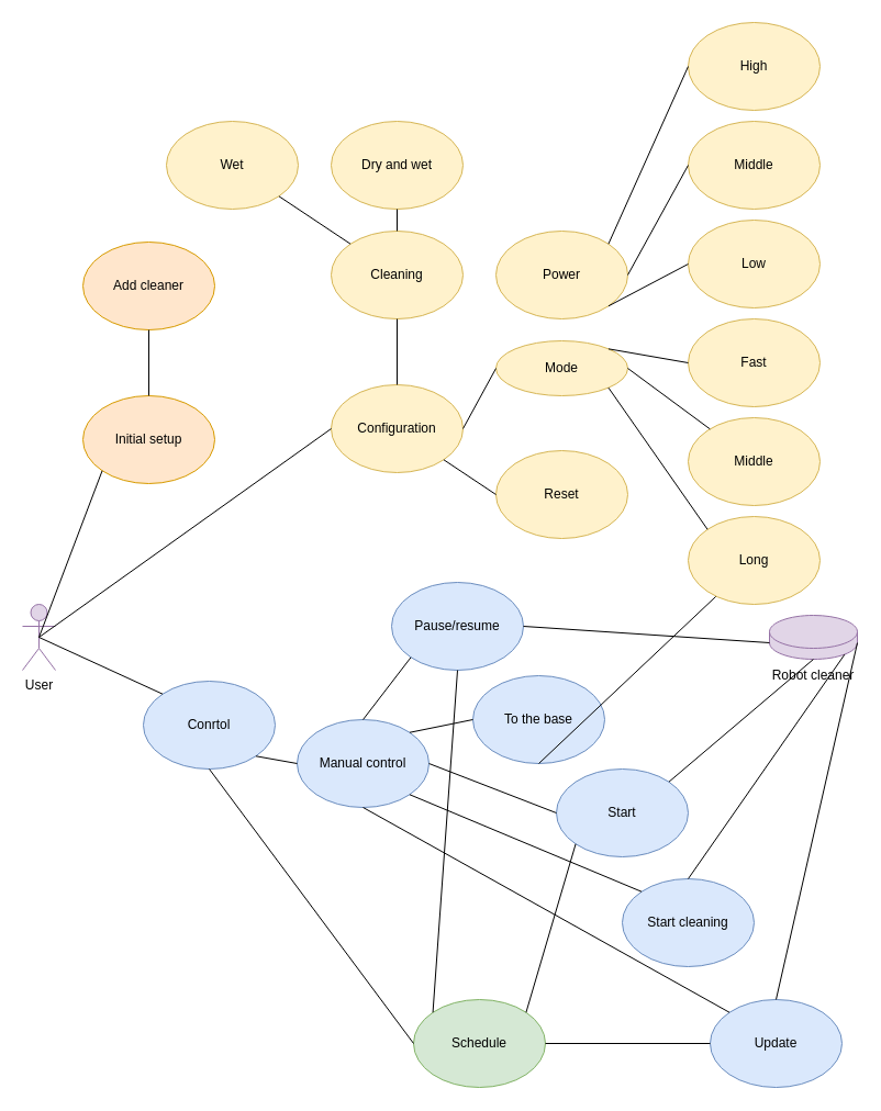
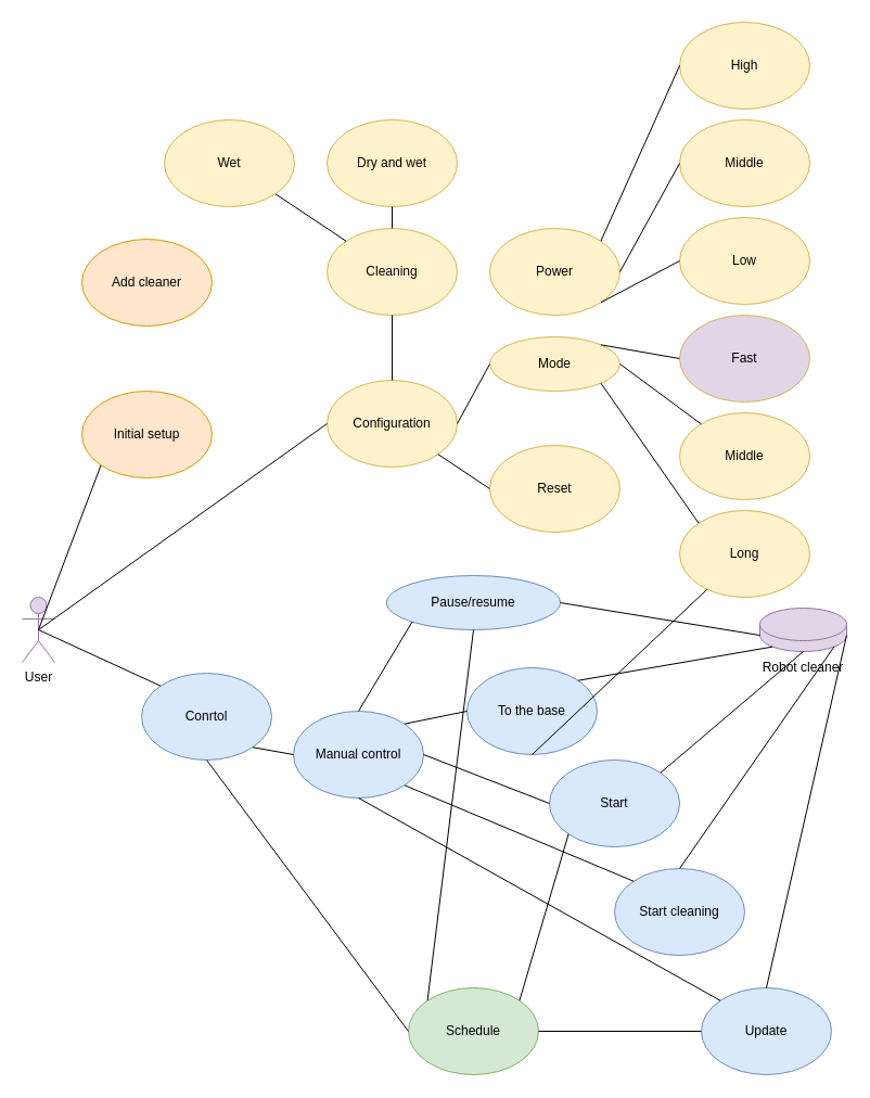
  <mxCell id="0" />
  <mxCell id="1" parent="0" />
  <mxCell id="2" value="User" style="shape=umlActor;verticalLabelPosition=bottom;verticalAlign=top;html=1;outlineConnect=0;fillColor=#e1d5e7;strokeColor=#9673a6;" parent="1" vertex="1"><mxGeometry x="20" y="550" width="30" height="60" as="geometry" /></mxCell>
  <mxCell id="3" value="&lt;br&gt;&lt;br&gt;&lt;br&gt;Robot cleaner" style="shape=cylinder3;whiteSpace=wrap;html=1;boundedLbl=1;backgroundOutline=1;size=15;fillColor=#e1d5e7;strokeColor=#9673a6;" parent="1" vertex="1"><mxGeometry x="700" y="560" width="80" height="40" as="geometry" /></mxCell>
  <mxCell id="4" value="Conrtol" style="ellipse;whiteSpace=wrap;html=1;fillColor=#dae8fc;strokeColor=#6c8ebf;" parent="1" vertex="1"><mxGeometry x="130" y="620" width="120" height="80" as="geometry" /></mxCell>
  <mxCell id="5" value="Schedule" style="ellipse;whiteSpace=wrap;html=1;fillColor=#d5e8d4;strokeColor=#82b366;" parent="1" vertex="1"><mxGeometry x="376" y="910" width="120" height="80" as="geometry" /></mxCell>
  <mxCell id="6" value="Cleaning" style="ellipse;whiteSpace=wrap;html=1;fillColor=#fff2cc;strokeColor=#d6b656;" parent="1" vertex="1"><mxGeometry x="301" y="210" width="120" height="80" as="geometry" /></mxCell>
  <mxCell id="7" value="Wet" style="ellipse;whiteSpace=wrap;html=1;fillColor=#fff2cc;strokeColor=#d6b656;" parent="1" vertex="1"><mxGeometry x="151" y="110" width="120" height="80" as="geometry" /></mxCell>
  <mxCell id="8" value="Manual control" style="ellipse;whiteSpace=wrap;html=1;fillColor=#dae8fc;strokeColor=#6c8ebf;" parent="1" vertex="1"><mxGeometry x="270" y="655" width="120" height="80" as="geometry" /></mxCell>
  <mxCell id="9" value="Initial setup" style="ellipse;whiteSpace=wrap;html=1;fillColor=#ffe6cc;strokeColor=#d79b00;" parent="1" vertex="1"><mxGeometry x="75" y="360" width="120" height="80" as="geometry" /></mxCell>
  <mxCell id="10" value="Update" style="ellipse;whiteSpace=wrap;html=1;fillColor=#dae8fc;strokeColor=#6c8ebf;" parent="1" vertex="1"><mxGeometry x="646" y="910" width="120" height="80" as="geometry" /></mxCell>
  <mxCell id="11" value="To the base" style="ellipse;whiteSpace=wrap;html=1;fillColor=#dae8fc;strokeColor=#6c8ebf;" parent="1" vertex="1"><mxGeometry x="430" y="615" width="120" height="80" as="geometry" /></mxCell>
  <mxCell id="12" value="Start cleaning" style="ellipse;whiteSpace=wrap;html=1;fillColor=#dae8fc;strokeColor=#6c8ebf;" parent="1" vertex="1"><mxGeometry x="566" y="800" width="120" height="80" as="geometry" /></mxCell>
  <mxCell id="13" value="Power" style="ellipse;whiteSpace=wrap;html=1;fillColor=#fff2cc;strokeColor=#d6b656;" parent="1" vertex="1"><mxGeometry x="451" y="210" width="120" height="80" as="geometry" /></mxCell>
  <mxCell id="14" value="Mode" style="ellipse;whiteSpace=wrap;html=1;fillColor=#fff2cc;strokeColor=#d6b656;" parent="1" vertex="1"><mxGeometry x="451" y="310" width="120" height="50" as="geometry" /></mxCell>
  <mxCell id="15" value="Configuration" style="ellipse;whiteSpace=wrap;html=1;fillColor=#fff2cc;strokeColor=#d6b656;" parent="1" vertex="1"><mxGeometry x="301" y="350" width="120" height="80" as="geometry" /></mxCell>
- <mxCell id="16" value="Pause/resume" style="ellipse;whiteSpace=wrap;html=1;fillColor=#dae8fc;strokeColor=#6c8ebf;" parent="1" vertex="1"><mxGeometry x="356" y="530" width="120" height="80" as="geometry" /></mxCell>
+ <mxCell id="16" value="Pause/resume" style="ellipse;whiteSpace=wrap;html=1;fillColor=#dae8fc;strokeColor=#6c8ebf;" parent="1" vertex="1"><mxGeometry x="356" y="530" width="160" height="50" as="geometry" /></mxCell>
  <mxCell id="17" value="Start" style="ellipse;whiteSpace=wrap;html=1;fillColor=#dae8fc;strokeColor=#6c8ebf;" parent="1" vertex="1"><mxGeometry x="506" y="700" width="120" height="80" as="geometry" /></mxCell>
  <mxCell id="18" value="Dry and wet" style="ellipse;whiteSpace=wrap;html=1;fillColor=#fff2cc;strokeColor=#d6b656;" parent="1" vertex="1"><mxGeometry x="301" y="110" width="120" height="80" as="geometry" /></mxCell>
  <mxCell id="19" value="" style="endArrow=none;html=1;rounded=0;entryX=0;entryY=0;entryDx=0;entryDy=0;exitX=0.5;exitY=0.5;exitDx=0;exitDy=0;exitPerimeter=0;" parent="1" source="2" target="4" edge="1"><mxGeometry width="50" height="50" relative="1" as="geometry"><mxPoint x="460" y="650" as="sourcePoint" /><mxPoint x="510" y="600" as="targetPoint" /></mxGeometry></mxCell>
  <mxCell id="20" value="" style="endArrow=none;html=1;rounded=0;exitX=0.5;exitY=0.5;exitDx=0;exitDy=0;exitPerimeter=0;entryX=0;entryY=0.5;entryDx=0;entryDy=0;" parent="1" source="2" target="15" edge="1"><mxGeometry width="50" height="50" relative="1" as="geometry"><mxPoint x="460" y="650" as="sourcePoint" /><mxPoint x="510" y="600" as="targetPoint" /></mxGeometry></mxCell>
  <mxCell id="21" value="" style="endArrow=none;html=1;rounded=0;exitX=0.5;exitY=0.5;exitDx=0;exitDy=0;exitPerimeter=0;entryX=0;entryY=1;entryDx=0;entryDy=0;" parent="1" source="2" target="9" edge="1"><mxGeometry width="50" height="50" relative="1" as="geometry"><mxPoint x="460" y="650" as="sourcePoint" /><mxPoint x="510" y="600" as="targetPoint" /></mxGeometry></mxCell>
  <mxCell id="22" value="" style="endArrow=none;html=1;rounded=0;exitX=1;exitY=0.5;exitDx=0;exitDy=0;entryX=0;entryY=0.5;entryDx=0;entryDy=0;" parent="1" source="15" target="14" edge="1"><mxGeometry width="50" height="50" relative="1" as="geometry"><mxPoint x="481" y="540" as="sourcePoint" /><mxPoint x="531" y="490" as="targetPoint" /></mxGeometry></mxCell>
  <mxCell id="23" value="" style="endArrow=none;html=1;rounded=0;exitX=0.5;exitY=0;exitDx=0;exitDy=0;entryX=0.5;entryY=1;entryDx=0;entryDy=0;" parent="1" source="15" target="6" edge="1"><mxGeometry width="50" height="50" relative="1" as="geometry"><mxPoint x="413" y="372" as="sourcePoint" /><mxPoint x="461" y="340" as="targetPoint" /></mxGeometry></mxCell>
  <mxCell id="24" value="" style="endArrow=none;html=1;rounded=0;exitX=1;exitY=1;exitDx=0;exitDy=0;entryX=0;entryY=0;entryDx=0;entryDy=0;" parent="1" source="7" target="6" edge="1"><mxGeometry width="50" height="50" relative="1" as="geometry"><mxPoint x="423" y="382" as="sourcePoint" /><mxPoint x="471" y="350" as="targetPoint" /></mxGeometry></mxCell>
  <mxCell id="25" value="" style="endArrow=none;html=1;rounded=0;exitX=0.5;exitY=1;exitDx=0;exitDy=0;entryX=0.5;entryY=0;entryDx=0;entryDy=0;" parent="1" source="18" target="6" edge="1"><mxGeometry width="50" height="50" relative="1" as="geometry"><mxPoint x="433" y="392" as="sourcePoint" /><mxPoint x="481" y="360" as="targetPoint" /></mxGeometry></mxCell>
  <mxCell id="26" value="" style="endArrow=none;html=1;rounded=0;exitX=0.5;exitY=1;exitDx=0;exitDy=0;entryX=0;entryY=0.5;entryDx=0;entryDy=0;" parent="1" source="4" target="5" edge="1"><mxGeometry width="50" height="50" relative="1" as="geometry"><mxPoint x="432" y="522" as="sourcePoint" /><mxPoint x="480" y="490" as="targetPoint" /></mxGeometry></mxCell>
  <mxCell id="27" value="" style="endArrow=none;html=1;rounded=0;exitX=1;exitY=1;exitDx=0;exitDy=0;entryX=0;entryY=0.5;entryDx=0;entryDy=0;" parent="1" source="4" target="8" edge="1"><mxGeometry width="50" height="50" relative="1" as="geometry"><mxPoint x="442" y="532" as="sourcePoint" /><mxPoint x="490" y="500" as="targetPoint" /></mxGeometry></mxCell>
  <mxCell id="28" value="" style="endArrow=none;html=1;rounded=0;exitX=0.5;exitY=1;exitDx=0;exitDy=0;entryX=0;entryY=0;entryDx=0;entryDy=0;" parent="1" source="8" target="10" edge="1"><mxGeometry width="50" height="50" relative="1" as="geometry"><mxPoint x="260" y="670" as="sourcePoint" /><mxPoint x="290" y="670" as="targetPoint" /></mxGeometry></mxCell>
  <mxCell id="29" value="" style="endArrow=none;html=1;rounded=0;exitX=1;exitY=0;exitDx=0;exitDy=0;entryX=0;entryY=0.5;entryDx=0;entryDy=0;" parent="1" source="8" target="11" edge="1"><mxGeometry width="50" height="50" relative="1" as="geometry"><mxPoint x="392" y="742" as="sourcePoint" /><mxPoint x="440" y="670" as="targetPoint" /></mxGeometry></mxCell>
  <mxCell id="30" value="" style="endArrow=none;html=1;rounded=0;exitX=0.5;exitY=0;exitDx=0;exitDy=0;entryX=0;entryY=1;entryDx=0;entryDy=0;" parent="1" source="8" target="16" edge="1"><mxGeometry width="50" height="50" relative="1" as="geometry"><mxPoint x="402" y="752" as="sourcePoint" /><mxPoint x="450" y="680" as="targetPoint" /></mxGeometry></mxCell>
  <mxCell id="31" value="" style="endArrow=none;html=1;rounded=0;exitX=1;exitY=0.5;exitDx=0;exitDy=0;entryX=0;entryY=0.5;entryDx=0;entryDy=0;" parent="1" source="8" target="17" edge="1"><mxGeometry width="50" height="50" relative="1" as="geometry"><mxPoint x="412" y="762" as="sourcePoint" /><mxPoint x="460" y="690" as="targetPoint" /></mxGeometry></mxCell>
  <mxCell id="32" value="" style="endArrow=none;html=1;rounded=0;exitX=1;exitY=1;exitDx=0;exitDy=0;entryX=0;entryY=0;entryDx=0;entryDy=0;" parent="1" source="8" target="12" edge="1"><mxGeometry width="50" height="50" relative="1" as="geometry"><mxPoint x="422" y="772" as="sourcePoint" /><mxPoint x="470" y="700" as="targetPoint" /></mxGeometry></mxCell>
+ <mxCell id="33" value="" style="endArrow=none;html=1;rounded=0;exitX=1;exitY=0;exitDx=0;exitDy=0;entryX=0.145;entryY=1;entryDx=0;entryDy=-4.35;entryPerimeter=0;" parent="1" source="11" target="3" edge="1"><mxGeometry width="50" height="50" relative="1" as="geometry"><mxPoint x="392" y="742" as="sourcePoint" /><mxPoint x="440" y="670" as="targetPoint" /></mxGeometry></mxCell>
  <mxCell id="34" value="" style="endArrow=none;html=1;rounded=0;exitX=1;exitY=0.5;exitDx=0;exitDy=0;entryX=0;entryY=1;entryDx=0;entryDy=-15;entryPerimeter=0;" parent="1" source="16" target="3" edge="1"><mxGeometry width="50" height="50" relative="1" as="geometry"><mxPoint x="542" y="742" as="sourcePoint" /><mxPoint x="722" y="606" as="targetPoint" /></mxGeometry></mxCell>
  <mxCell id="35" value="" style="endArrow=none;html=1;rounded=0;exitX=0.5;exitY=0;exitDx=0;exitDy=0;entryX=0.855;entryY=1;entryDx=0;entryDy=-4.35;entryPerimeter=0;" parent="1" source="12" target="3" edge="1"><mxGeometry width="50" height="50" relative="1" as="geometry"><mxPoint x="552" y="752" as="sourcePoint" /><mxPoint x="732" y="616" as="targetPoint" /></mxGeometry></mxCell>
  <mxCell id="36" value="" style="endArrow=none;html=1;rounded=0;exitX=1;exitY=0;exitDx=0;exitDy=0;entryX=0.5;entryY=1;entryDx=0;entryDy=0;entryPerimeter=0;" parent="1" source="17" target="3" edge="1"><mxGeometry width="50" height="50" relative="1" as="geometry"><mxPoint x="562" y="762" as="sourcePoint" /><mxPoint x="742" y="626" as="targetPoint" /></mxGeometry></mxCell>
  <mxCell id="37" value="Reset" style="ellipse;whiteSpace=wrap;html=1;fillColor=#fff2cc;strokeColor=#d6b656;" parent="1" vertex="1"><mxGeometry x="451" y="410" width="120" height="80" as="geometry" /></mxCell>
  <mxCell id="38" value="" style="endArrow=none;html=1;rounded=0;exitX=1;exitY=1;exitDx=0;exitDy=0;entryX=0;entryY=0.5;entryDx=0;entryDy=0;" parent="1" source="15" target="37" edge="1"><mxGeometry width="50" height="50" relative="1" as="geometry"><mxPoint x="431" y="400" as="sourcePoint" /><mxPoint x="461" y="360" as="targetPoint" /></mxGeometry></mxCell>
  <mxCell id="39" value="Add cleaner" style="ellipse;whiteSpace=wrap;html=1;fillColor=#ffe6cc;strokeColor=#d79b00;" vertex="1" parent="1"><mxGeometry x="75" y="220" width="120" height="80" as="geometry" /></mxCell>
- <mxCell id="40" value="" style="endArrow=none;html=1;rounded=0;exitX=0.5;exitY=0;exitDx=0;exitDy=0;entryX=0.5;entryY=1;entryDx=0;entryDy=0;" edge="1" parent="1" source="9" target="39"><mxGeometry width="50" height="50" relative="1" as="geometry"><mxPoint x="0" y="570" as="sourcePoint" /><mxPoint x="113" y="448" as="targetPoint" /></mxGeometry></mxCell>
  <mxCell id="41" value="" style="endArrow=none;html=1;rounded=0;exitX=0;exitY=1;exitDx=0;exitDy=0;entryX=1;entryY=0;entryDx=0;entryDy=0;" edge="1" parent="1" source="17" target="5"><mxGeometry width="50" height="50" relative="1" as="geometry"><mxPoint x="340" y="770" as="sourcePoint" /><mxPoint x="340" y="805" as="targetPoint" /></mxGeometry></mxCell>
  <mxCell id="42" value="" style="endArrow=none;html=1;rounded=0;exitX=0.5;exitY=1;exitDx=0;exitDy=0;" edge="1" parent="1" source="11" target="46"><mxGeometry width="50" height="50" relative="1" as="geometry"><mxPoint x="350" y="780" as="sourcePoint" /><mxPoint x="350" y="815" as="targetPoint" /></mxGeometry></mxCell>
  <mxCell id="43" value="" style="endArrow=none;html=1;rounded=0;exitX=0.5;exitY=1;exitDx=0;exitDy=0;entryX=0;entryY=0;entryDx=0;entryDy=0;" edge="1" parent="1" source="16" target="5"><mxGeometry width="50" height="50" relative="1" as="geometry"><mxPoint x="580" y="720" as="sourcePoint" /><mxPoint x="426" y="920" as="targetPoint" /></mxGeometry></mxCell>
  <mxCell id="44" value="" style="endArrow=none;html=1;rounded=0;exitX=0.5;exitY=0;exitDx=0;exitDy=0;entryX=1;entryY=1;entryDx=0;entryDy=-15;entryPerimeter=0;" edge="1" parent="1" source="10" target="3"><mxGeometry width="50" height="50" relative="1" as="geometry"><mxPoint x="636" y="810" as="sourcePoint" /><mxPoint x="778" y="606" as="targetPoint" /></mxGeometry></mxCell>
  <mxCell id="45" value="" style="endArrow=none;html=1;rounded=0;exitX=1;exitY=0.5;exitDx=0;exitDy=0;entryX=0;entryY=0.5;entryDx=0;entryDy=0;" edge="1" parent="1" source="5" target="10"><mxGeometry width="50" height="50" relative="1" as="geometry"><mxPoint x="646" y="820" as="sourcePoint" /><mxPoint x="788" y="616" as="targetPoint" /></mxGeometry></mxCell>
  <mxCell id="46" value="Long" style="ellipse;whiteSpace=wrap;html=1;fillColor=#fff2cc;strokeColor=#d6b656;" vertex="1" parent="1"><mxGeometry x="626" y="470" width="120" height="80" as="geometry" /></mxCell>
  <mxCell id="47" value="Middle" style="ellipse;whiteSpace=wrap;html=1;fillColor=#fff2cc;strokeColor=#d6b656;" vertex="1" parent="1"><mxGeometry x="626" y="380" width="120" height="80" as="geometry" /></mxCell>
- <mxCell id="48" value="Fast" style="ellipse;whiteSpace=wrap;html=1;fillColor=#fff2cc;strokeColor=#d6b656;" vertex="1" parent="1"><mxGeometry x="626" y="290" width="120" height="80" as="geometry" /></mxCell>
+ <mxCell id="48" value="Fast" style="ellipse;whiteSpace=wrap;html=1;fillColor=#e1d5e7;strokeColor=#d6b656;" vertex="1" parent="1"><mxGeometry x="626" y="290" width="120" height="80" as="geometry" /></mxCell>
  <mxCell id="49" value="Low" style="ellipse;whiteSpace=wrap;html=1;fillColor=#fff2cc;strokeColor=#d6b656;" vertex="1" parent="1"><mxGeometry x="626" y="200" width="120" height="80" as="geometry" /></mxCell>
  <mxCell id="50" value="Middle" style="ellipse;whiteSpace=wrap;html=1;fillColor=#fff2cc;strokeColor=#d6b656;" vertex="1" parent="1"><mxGeometry x="626" y="110" width="120" height="80" as="geometry" /></mxCell>
  <mxCell id="51" value="High" style="ellipse;whiteSpace=wrap;html=1;fillColor=#fff2cc;strokeColor=#d6b656;" vertex="1" parent="1"><mxGeometry x="626" y="20" width="120" height="80" as="geometry" /></mxCell>
  <mxCell id="52" value="" style="endArrow=none;html=1;rounded=0;exitX=1;exitY=0;exitDx=0;exitDy=0;entryX=0;entryY=0.5;entryDx=0;entryDy=0;" edge="1" parent="1" source="13" target="51"><mxGeometry width="50" height="50" relative="1" as="geometry"><mxPoint x="413" y="372" as="sourcePoint" /><mxPoint x="461" y="260" as="targetPoint" /></mxGeometry></mxCell>
  <mxCell id="53" value="" style="endArrow=none;html=1;rounded=0;exitX=1;exitY=0.5;exitDx=0;exitDy=0;entryX=0;entryY=0.5;entryDx=0;entryDy=0;" edge="1" parent="1" source="13" target="50"><mxGeometry width="50" height="50" relative="1" as="geometry"><mxPoint x="563" y="232" as="sourcePoint" /><mxPoint x="636" y="70" as="targetPoint" /></mxGeometry></mxCell>
  <mxCell id="54" value="" style="endArrow=none;html=1;rounded=0;exitX=1;exitY=1;exitDx=0;exitDy=0;entryX=0;entryY=0.5;entryDx=0;entryDy=0;" edge="1" parent="1" source="13" target="49"><mxGeometry width="50" height="50" relative="1" as="geometry"><mxPoint x="573" y="242" as="sourcePoint" /><mxPoint x="646" y="80" as="targetPoint" /></mxGeometry></mxCell>
  <mxCell id="55" value="" style="endArrow=none;html=1;rounded=0;exitX=1;exitY=0;exitDx=0;exitDy=0;entryX=0;entryY=0.5;entryDx=0;entryDy=0;" edge="1" parent="1" source="14" target="48"><mxGeometry width="50" height="50" relative="1" as="geometry"><mxPoint x="583" y="252" as="sourcePoint" /><mxPoint x="656" y="90" as="targetPoint" /></mxGeometry></mxCell>
  <mxCell id="56" value="" style="endArrow=none;html=1;rounded=0;exitX=1;exitY=0.5;exitDx=0;exitDy=0;" edge="1" parent="1" source="14" target="47"><mxGeometry width="50" height="50" relative="1" as="geometry"><mxPoint x="593" y="262" as="sourcePoint" /><mxPoint x="666" y="100" as="targetPoint" /></mxGeometry></mxCell>
  <mxCell id="57" value="" style="endArrow=none;html=1;rounded=0;exitX=1;exitY=1;exitDx=0;exitDy=0;entryX=0;entryY=0;entryDx=0;entryDy=0;" edge="1" parent="1" source="14" target="46"><mxGeometry width="50" height="50" relative="1" as="geometry"><mxPoint x="603" y="272" as="sourcePoint" /><mxPoint x="676" y="110" as="targetPoint" /></mxGeometry></mxCell>
